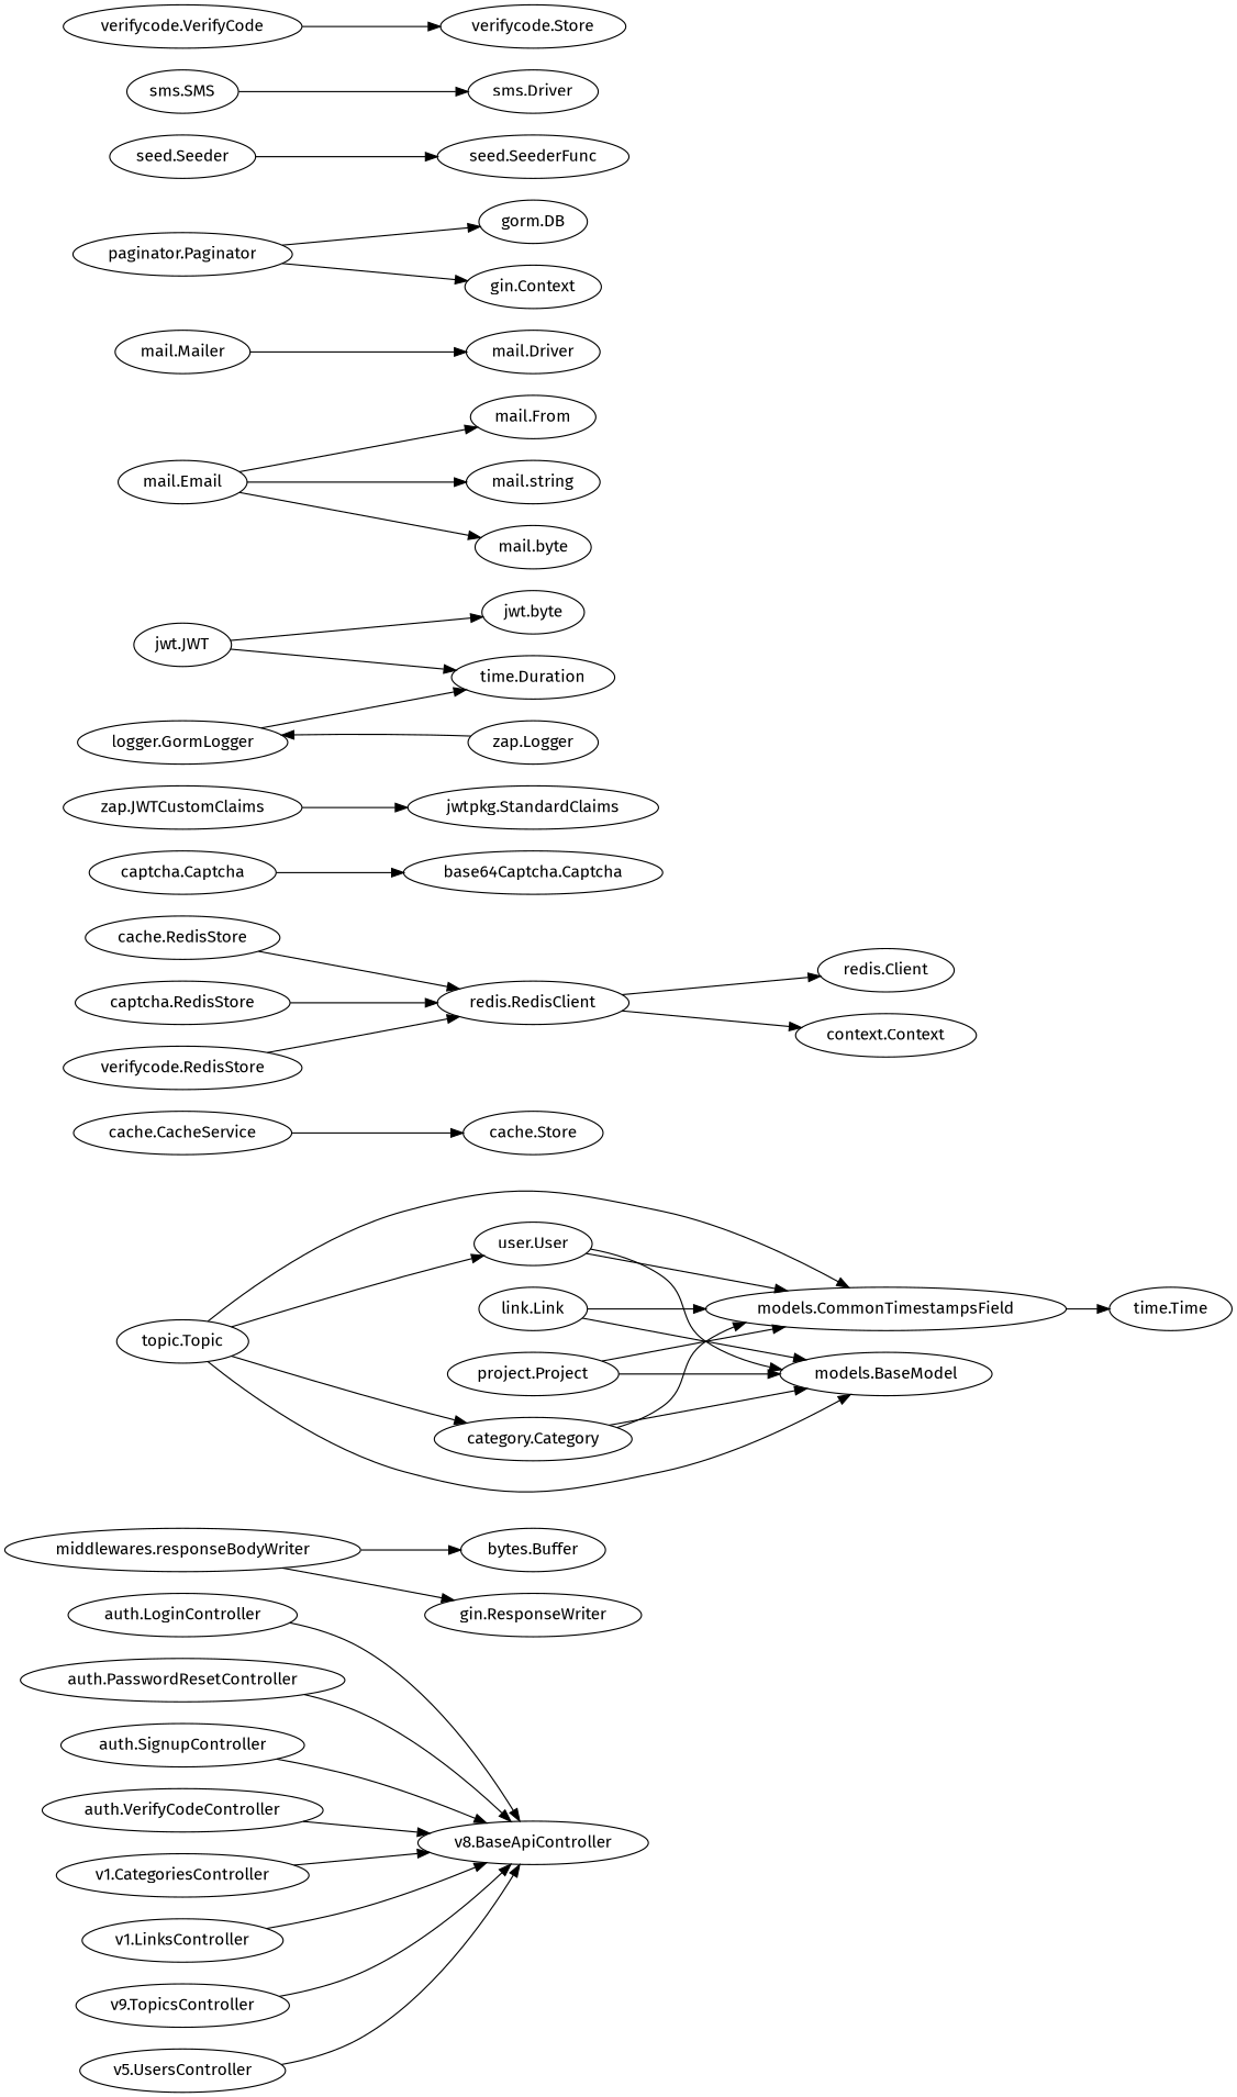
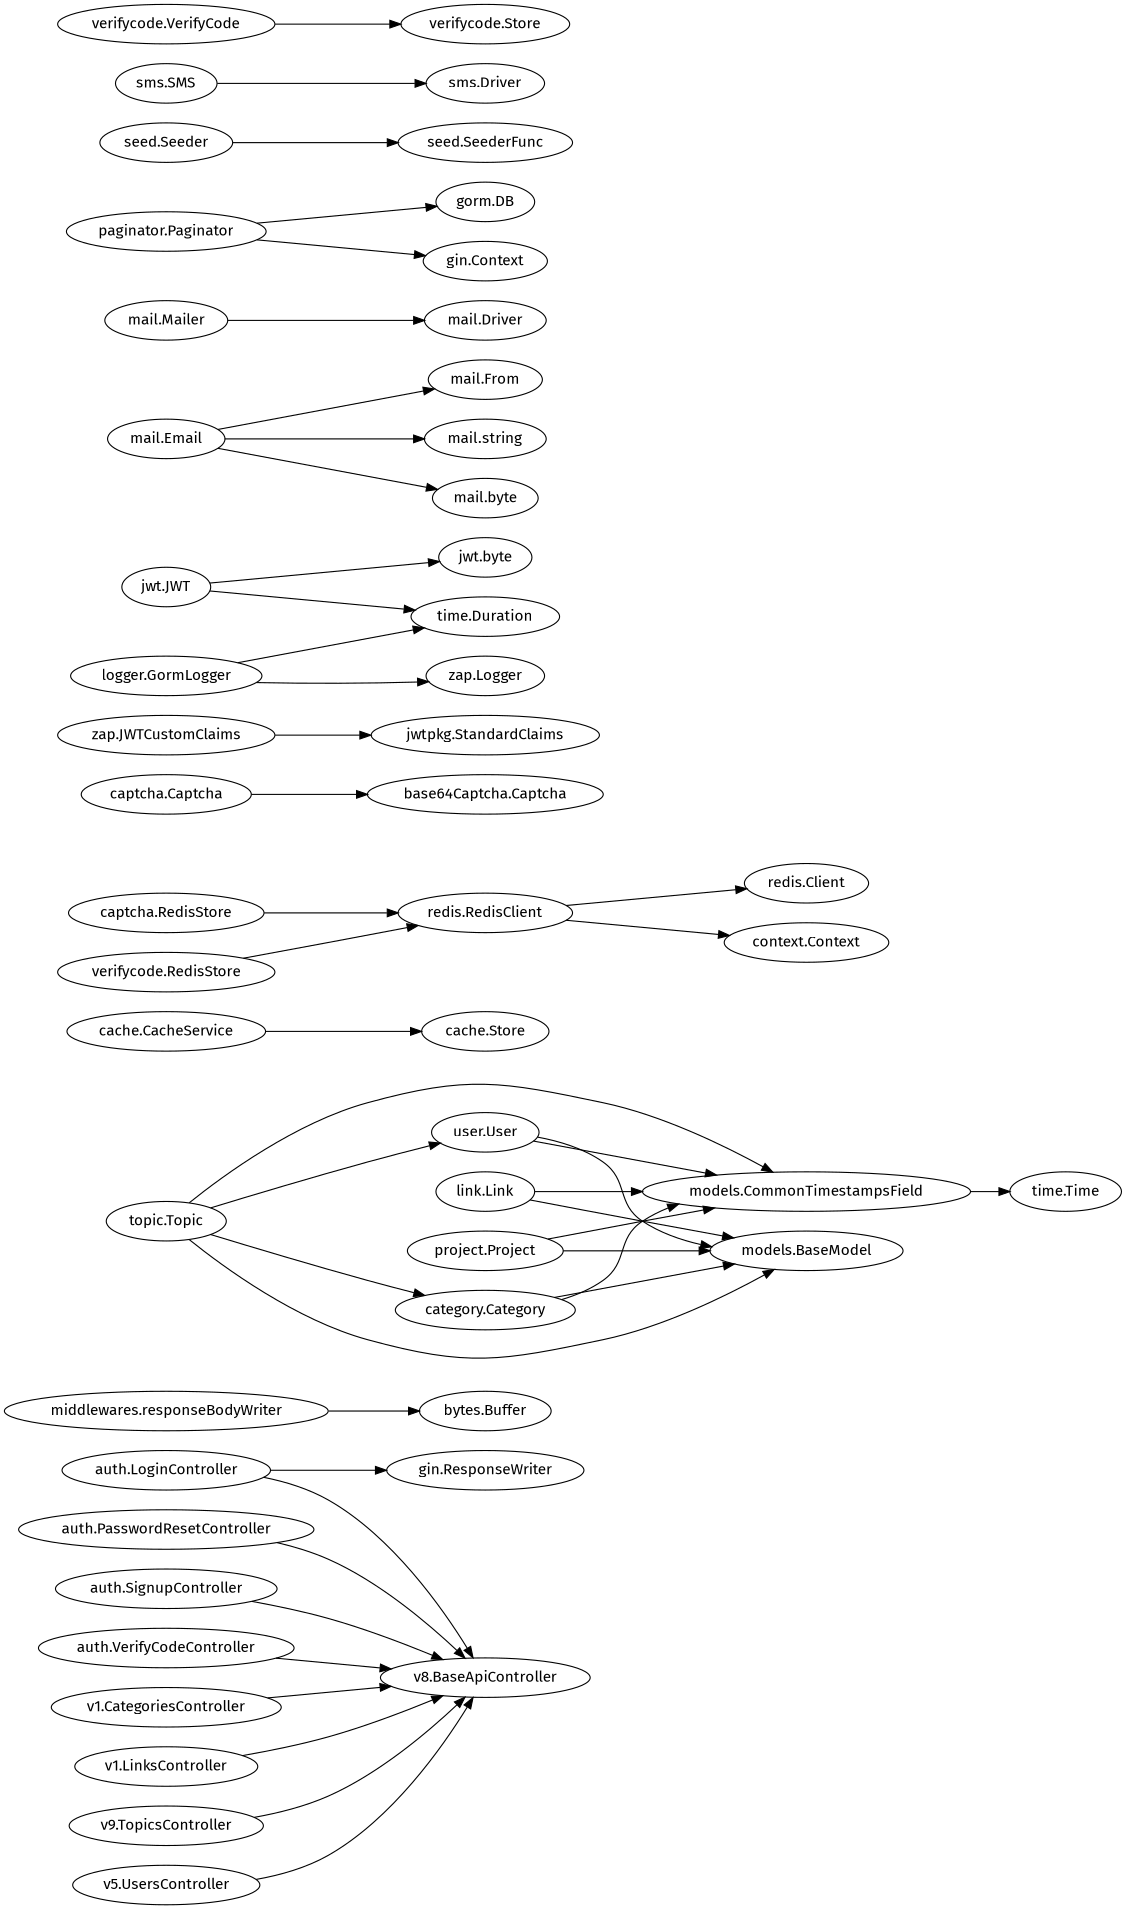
  digraph {
    fontname="Fira Sans"
    rankdir=LR
    node [fontname="Fira Sans"]
    edge [fontname="Fira Sans"]
    n1 [label="v8.BaseApiController"]
    "auth.LoginController"
    "auth.PasswordResetController"
    "auth.SignupController"
    "auth.VerifyCodeController"
    "v1.CategoriesController"
    "v1.LinksController"
    n8 [label="v9.TopicsController"]
    n9 [label="v5.UsersController"]
    "middlewares.responseBodyWriter"
    "gin.ResponseWriter"
    "bytes.Buffer"
    "category.Category"
    "models.BaseModel"
    "models.CommonTimestampsField"
    "time.Time"
    "link.Link"
    "project.Project"
    "topic.Topic"
    "user.User"
    "cache.CacheService"
    "cache.Store"
-   "cache.RedisStore"
    "redis.RedisClient"
    "redis.Client"
    "context.Context"
    "captcha.Captcha"
    "base64Captcha.Captcha"
    "captcha.RedisStore"
    n30 [label="zap.JWTCustomClaims"]
    "jwtpkg.StandardClaims"
    "jwt.JWT"
    "jwt.byte"
    "time.Duration"
    "logger.GormLogger"
    "zap.Logger"
    "mail.Email"
    "mail.From"
    "mail.string"
    "mail.byte"
    "mail.Mailer"
    "mail.Driver"
    "paginator.Paginator"
    "gorm.DB"
    "gin.Context"
    "seed.Seeder"
    "seed.SeederFunc"
    "sms.SMS"
    "sms.Driver"
    "verifycode.RedisStore"
    "verifycode.VerifyCode"
    "verifycode.Store"
    "auth.LoginController" -> n1
    "auth.PasswordResetController" -> n1
    "auth.SignupController" -> n1
    "auth.VerifyCodeController" -> n1
    "v1.CategoriesController" -> n1
    "v1.LinksController" -> n1
    n8 -> n1
    n9 -> n1
-   "middlewares.responseBodyWriter" -> "gin.ResponseWriter"
+   "auth.LoginController" -> "gin.ResponseWriter"
    "middlewares.responseBodyWriter" -> "bytes.Buffer"
    "category.Category" -> "models.BaseModel"
    "category.Category" -> "models.CommonTimestampsField"
    "models.CommonTimestampsField" -> "time.Time"
    "link.Link" -> "models.BaseModel"
    "link.Link" -> "models.CommonTimestampsField"
    "project.Project" -> "models.BaseModel"
    "project.Project" -> "models.CommonTimestampsField"
    "topic.Topic" -> "category.Category"
    "topic.Topic" -> "models.BaseModel"
    "topic.Topic" -> "models.CommonTimestampsField"
    "topic.Topic" -> "user.User"
    "user.User" -> "models.BaseModel"
    "user.User" -> "models.CommonTimestampsField"
    "cache.CacheService" -> "cache.Store"
-   "cache.RedisStore" -> "redis.RedisClient"
    "redis.RedisClient" -> "redis.Client"
    "redis.RedisClient" -> "context.Context"
    "captcha.Captcha" -> "base64Captcha.Captcha"
    "captcha.RedisStore" -> "redis.RedisClient"
    n30 -> "jwtpkg.StandardClaims"
    "jwt.JWT" -> "jwt.byte"
    "jwt.JWT" -> "time.Duration"
    "logger.GormLogger" -> "time.Duration"
-   "zap.Logger" -> "logger.GormLogger"
+   "logger.GormLogger" -> "zap.Logger"
    "mail.Email" -> "mail.From"
    "mail.Email" -> "mail.string"
    "mail.Email" -> "mail.byte"
    "mail.Mailer" -> "mail.Driver"
    "paginator.Paginator" -> "gorm.DB"
    "paginator.Paginator" -> "gin.Context"
    "seed.Seeder" -> "seed.SeederFunc"
    "sms.SMS" -> "sms.Driver"
    "verifycode.RedisStore" -> "redis.RedisClient"
    "verifycode.VerifyCode" -> "verifycode.Store"
  }
